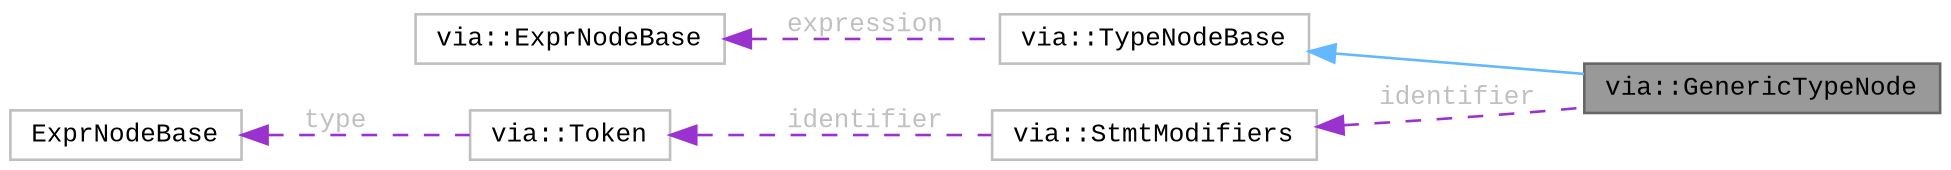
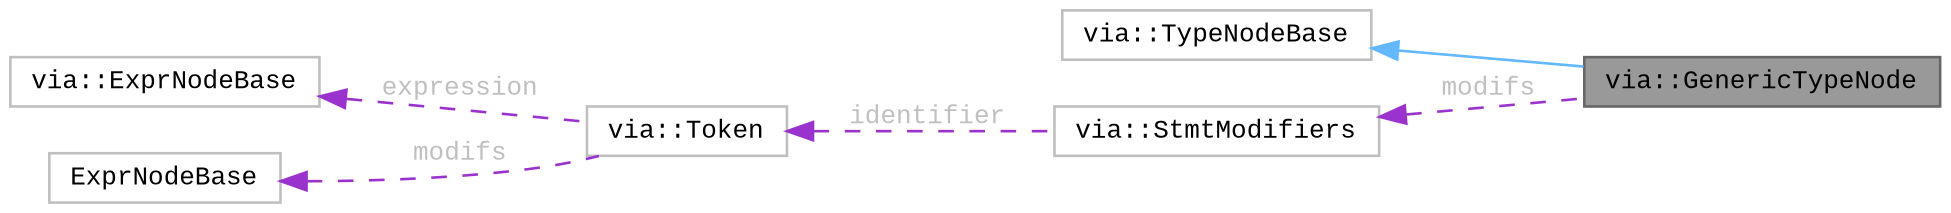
  digraph {
    fontname="Liberation Mono"
    rankdir=LR
    node [color=grey75 fillcolor=white fontname="Liberation Mono" fontsize=10 shape=box style=filled]
    edge [color=darkorchid3 dir=back fontname="Liberation Mono" fontsize=10 labelfontname=Helvetica labelfontsize=10 style=dashed fontcolor=grey]
    n1 [color=gray40 fillcolor=grey60 fontcolor=black height=0.2 label="via::GenericTypeNode" width=0.4]
    n2 [height=0.2 label="via::TypeNodeBase" width=0.4]
    n3 [height=0.2 label="via::ExprNodeBase" width=0.4]
    n4 [height=0.2 label="via::Token" width=0.4]
    n5 [height=0.2 label="via::StmtModifiers" width=0.4]
    n6 [height=0.2 label=ExprNodeBase width=0.4]
    n2 -> n1 [color=steelblue1 style=solid fontcolor=""]
-   n3 -> n2 [label=" expression"]
+   n3 -> n4 [label=" expression"]
    n4 -> n5 [label=" identifier"]
-   n5 -> n1 [label=" identifier"]
-   n6 -> n4 [label=" type"]
+   n5 -> n1 [label=" modifs"]
+   n6 -> n4 [label=" modifs"]
  }
